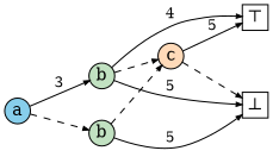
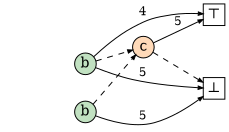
  digraph {
    rankdir=LR
    node [fixedsize=true shape=circle style=filled]
    edge [arrowhead=normal arrowsize=0.5 color="#555" fontcolor=black fontsize=12 labelangle=-30]
-   n1 [fillcolor=skyblue label=a width=0.3]
    n2 [fillcolor="#C1E1C1" label=b width=0.3]
    n3 [fillcolor="#C1E1C1" label=b width=0.3]
    n4 [height=0.3 label="⊥" shape=box width=0.3 style=""]
    n5 [height=0.3 label="⊤" shape=box width=0.3 style=""]
    n6 [fillcolor=peachpuff label=c width=0.3]
-   n1 -> n2 [label=" 3 "]
-   n1 -> n3 [style=dashed fontcolor="" fontsize="" labelangle=""]
    n2 -> n4 [label=" 5 "]
    n2 -> n5 [label=" 4 "]
    n2 -> n6 [style=dashed fontcolor="" fontsize="" labelangle=""]
    n3 -> n4 [label=" 5 "]
    n3 -> n6 [style=dashed fontcolor="" fontsize="" labelangle=""]
    n6 -> n4 [style=dashed fontcolor="" fontsize="" labelangle=""]
    n6 -> n5 [label=" 5 "]
  }
